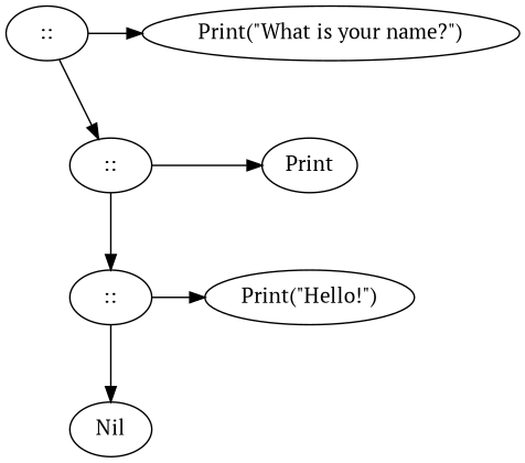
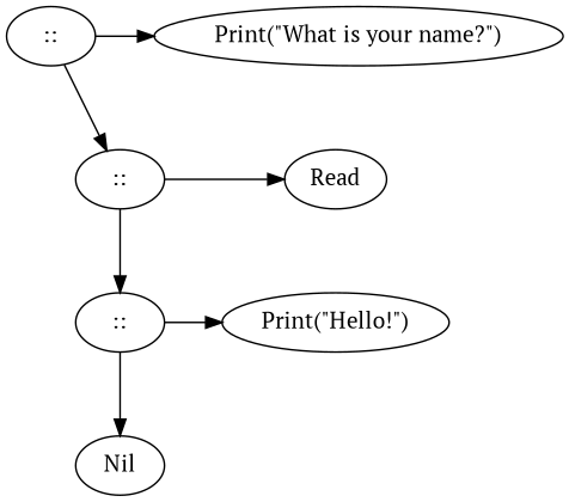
  digraph {
    rankdir=TB
    fontname="PT Serif"
    node [fontname="PT Serif"]
    edge [fontname="PT Serif"]
    n1 [label="::"]
    n2 [label="Print(\"What is your name?\")"]
    n3 [label="::"]
-   n4 [label=Print]
+   n4 [label=Read]
    n5 [label="::"]
    n6 [label="Print(\"Hello!\")"]
    n7 [label=Nil]
    n8 [label=Stop style=invis]
    subgraph sub_1 {
      rank=same
      n1
      n2
    }
    subgraph sub_2 {
      rank=same
      n3
      n4
    }
    subgraph sub_3 {
      rank=same
      n5
      n6
    }
    n1 -> n2
    n1 -> n3
    n2 -> n4 [label=next style=invis]
    n3 -> n4
    n3 -> n5
    n4 -> n6 [label=next style=invis]
    n5 -> n6
    n5 -> n7
    n6 -> n8 [label=next style=invis]
  }
